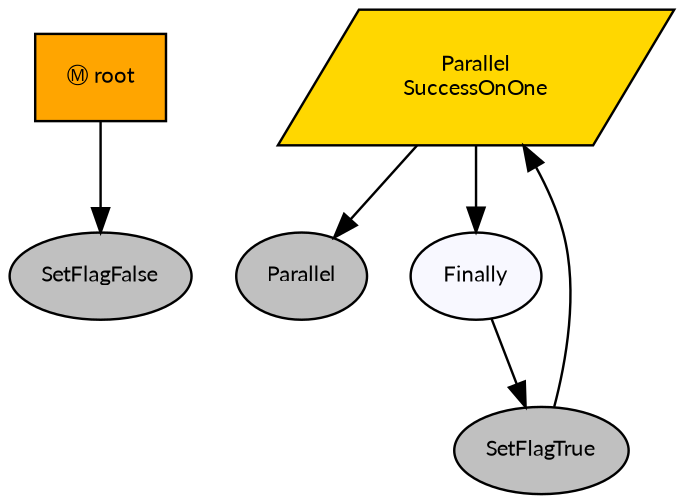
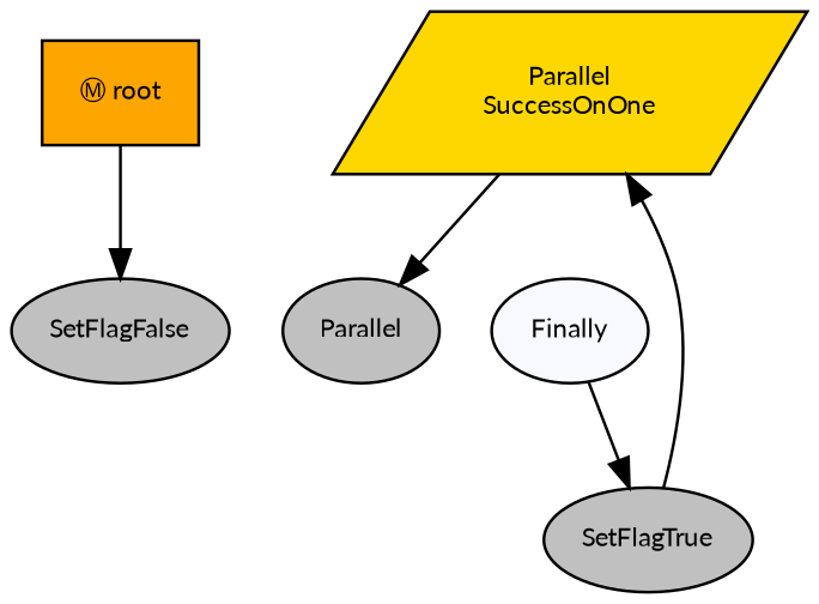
  digraph {
    fontname=Lato
    ordering=out
    node [fillcolor=gray fontcolor=black fontname=Lato fontsize=9 shape=ellipse style=filled]
    edge [fontname=Lato]
    n1 [fillcolor=orange label="Ⓜ root" shape=box]
    n2 [label=SetFlagFalse]
    n3 [fillcolor=gold label="Parallel\nSuccessOnOne" shape=parallelogram]
    n4 [label=Parallel]
    n5 [fillcolor=ghostwhite label=Finally]
    n6 [label=SetFlagTrue]
    n1 -> n2
    n3 -> n4
-   n3 -> n5
    n5 -> n6
    n6 -> n3
  }
